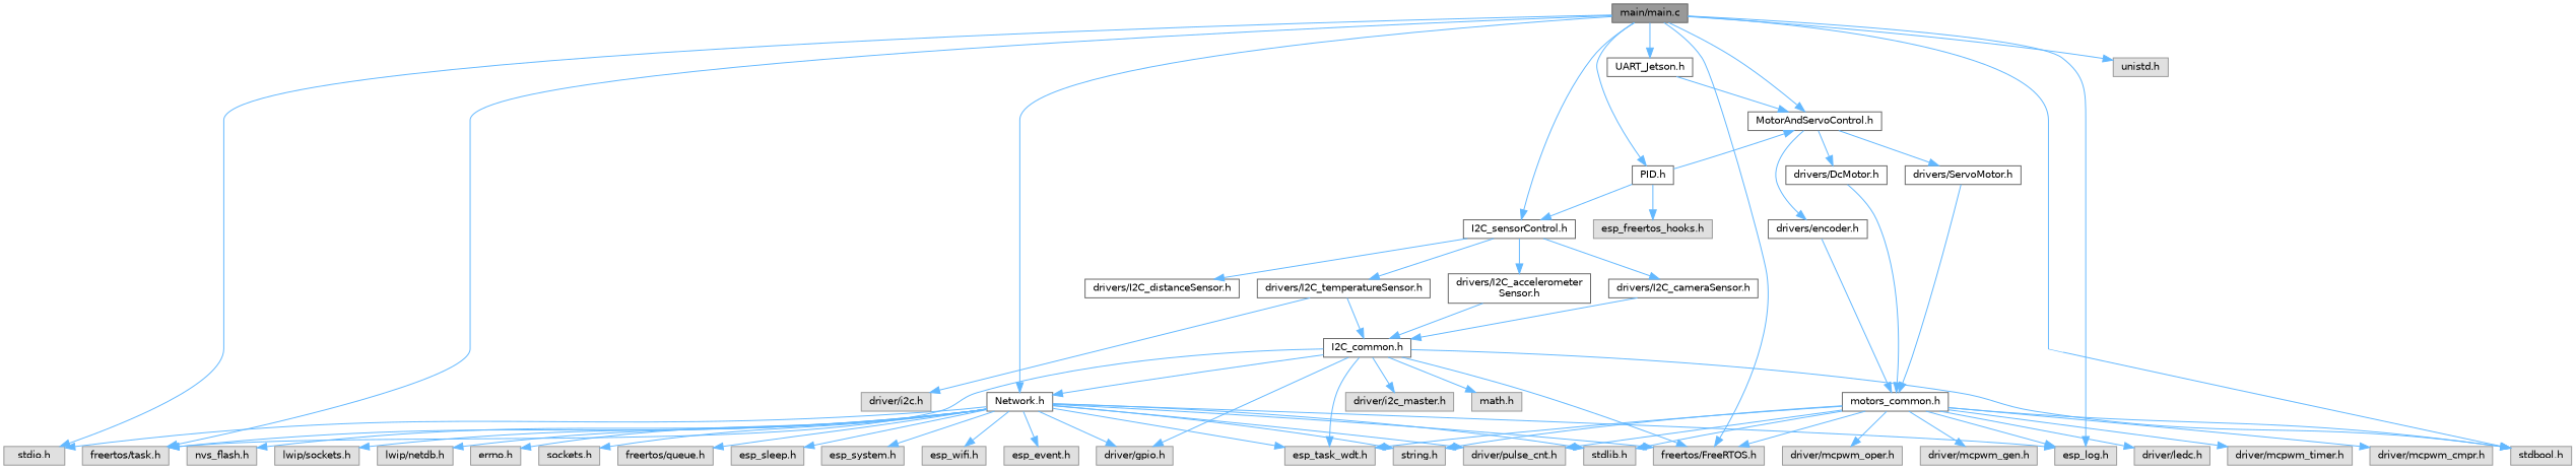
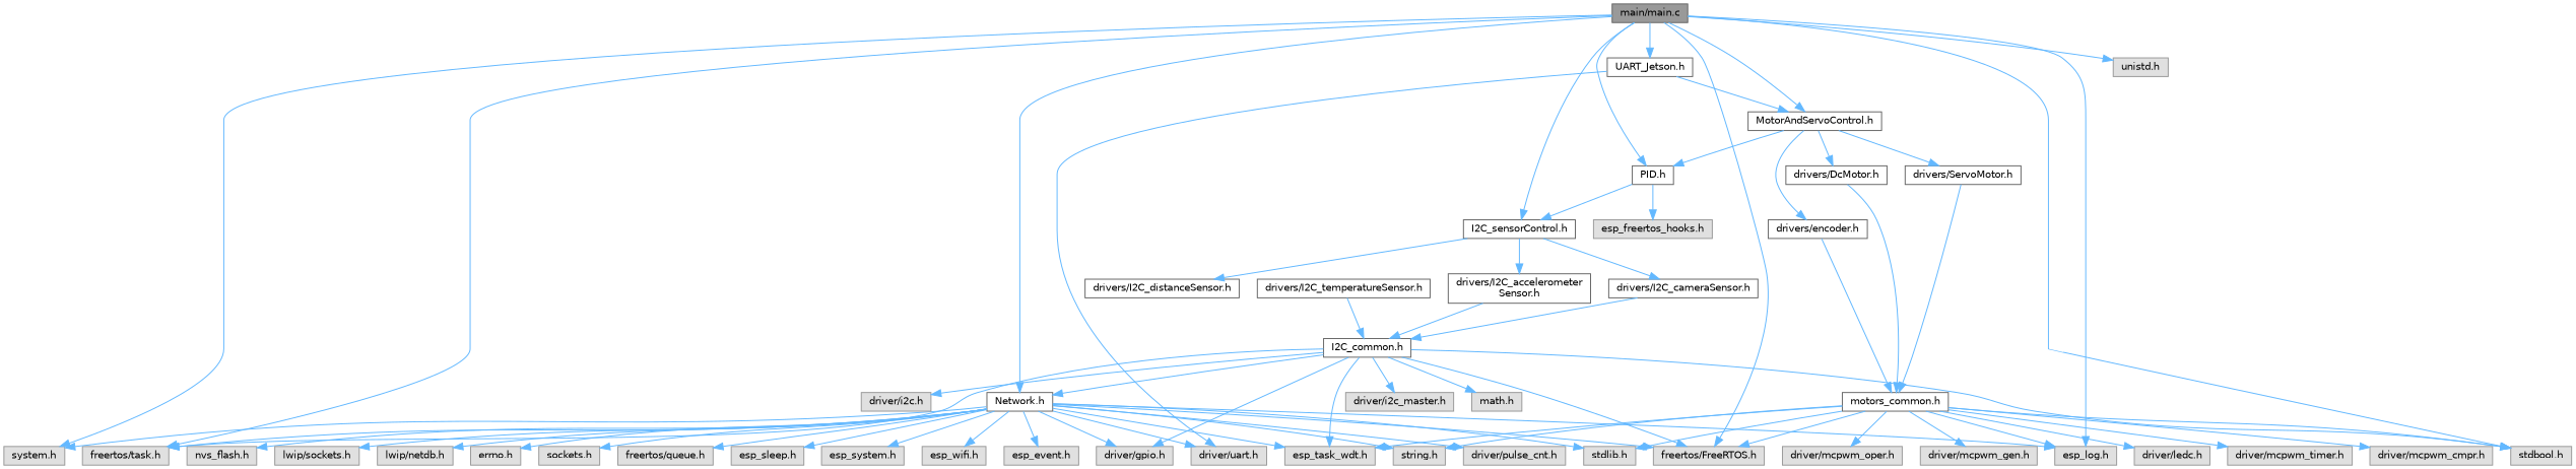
  digraph {
    node [color=grey60 fillcolor="#E0E0E0" fontname=Helvetica fontsize=10 shape=box style=filled]
    edge [color=steelblue1 fontname=Helvetica fontsize=10 labelfontname=Helvetica labelfontsize=10 style=solid]
    n1 [color=gray40 fillcolor=grey60 fontcolor=black height=0.2 label="main/main.c" width=0.4]
-   n2 [height=0.2 label="stdio.h" width=0.4]
+   n2 [height=0.2 label="system.h" width=0.4]
    n3 [height=0.2 label="stdbool.h" width=0.4]
    n4 [height=0.2 label="unistd.h" width=0.4]
    n5 [height=0.2 label="freertos/FreeRTOS.h" width=0.4]
    n6 [height=0.2 label="freertos/task.h" width=0.4]
    n7 [height=0.2 label="esp_log.h" width=0.4]
    n8 [color=grey40 fillcolor=white height=0.2 label="MotorAndServoControl.h" width=0.4]
    n9 [color=grey40 fillcolor=white height=0.2 label="PID.h" width=0.4]
    n10 [color=grey40 fillcolor=white height=0.2 label="I2C_sensorControl.h" width=0.4]
    n11 [color=grey40 fillcolor=white height=0.2 label="Network.h" width=0.4]
    n12 [color=grey40 fillcolor=white height=0.2 label="UART_Jetson.h" width=0.4]
    n13 [color=grey40 fillcolor=white height=0.2 label="drivers/DcMotor.h" width=0.4]
    n14 [color=grey40 fillcolor=white height=0.2 label="drivers/ServoMotor.h" width=0.4]
    n15 [color=grey40 fillcolor=white height=0.2 label="drivers/encoder.h" width=0.4]
    n16 [height=0.2 label="esp_freertos_hooks.h" width=0.4]
    n17 [color=grey40 fillcolor=white height=0.2 label="drivers/I2C_accelerometer\lSensor.h" width=0.4]
    n18 [color=grey40 fillcolor=white height=0.2 label="drivers/I2C_cameraSensor.h" width=0.4]
    n19 [color=grey40 fillcolor=white height=0.2 label="drivers/I2C_distanceSensor.h" width=0.4]
    n20 [color=grey40 fillcolor=white height=0.2 label="drivers/I2C_temperatureSensor.h" width=0.4]
    n21 [height=0.2 label="esp_task_wdt.h" width=0.4]
    n22 [height=0.2 label="driver/pulse_cnt.h" width=0.4]
    n23 [height=0.2 label="stdlib.h" width=0.4]
    n24 [height=0.2 label="string.h" width=0.4]
    n25 [height=0.2 label="driver/gpio.h" width=0.4]
+   n26 [height=0.2 label="driver/uart.h" width=0.4]
    n27 [height=0.2 label="sockets.h" width=0.4]
    n28 [height=0.2 label="freertos/queue.h" width=0.4]
    n29 [height=0.2 label="esp_sleep.h" width=0.4]
    n30 [height=0.2 label="esp_system.h" width=0.4]
    n31 [height=0.2 label="esp_wifi.h" width=0.4]
    n32 [height=0.2 label="esp_event.h" width=0.4]
    n33 [height=0.2 label="nvs_flash.h" width=0.4]
    n34 [height=0.2 label="lwip/sockets.h" width=0.4]
    n35 [height=0.2 label="lwip/netdb.h" width=0.4]
    n36 [height=0.2 label="errno.h" width=0.4]
    n37 [color=grey40 fillcolor=white height=0.2 label="motors_common.h" width=0.4]
    n38 [height=0.2 label="driver/ledc.h" width=0.4]
    n39 [height=0.2 label="driver/mcpwm_timer.h" width=0.4]
    n40 [height=0.2 label="driver/mcpwm_cmpr.h" width=0.4]
    n41 [height=0.2 label="driver/mcpwm_oper.h" width=0.4]
    n42 [height=0.2 label="driver/mcpwm_gen.h" width=0.4]
    n43 [color=grey40 fillcolor=white height=0.2 label="I2C_common.h" width=0.4]
    n44 [height=0.2 label="driver/i2c_master.h" width=0.4]
    n45 [height=0.2 label="driver/i2c.h" width=0.4]
    n46 [height=0.2 label="math.h" width=0.4]
    n1 -> n2
    n1 -> n3
    n1 -> n4
    n1 -> n5
    n1 -> n6
    n1 -> n7
    n1 -> n8
    n1 -> n9
    n1 -> n10
    n1 -> n11
    n1 -> n12
    n8 -> n13
    n8 -> n14
    n8 -> n15
-   n9 -> n8
+   n8 -> n9
    n9 -> n10
    n9 -> n16
    n10 -> n17
    n10 -> n18
    n10 -> n19
-   n10 -> n20
    n11 -> n2
    n11 -> n5
    n11 -> n6
    n11 -> n7
    n11 -> n21
    n11 -> n22
    n11 -> n23
    n11 -> n24
    n11 -> n25
+   n11 -> n26
    n11 -> n27
    n11 -> n28
    n11 -> n29
    n11 -> n30
    n11 -> n31
    n11 -> n32
    n11 -> n33
    n11 -> n34
    n11 -> n35
    n11 -> n36
    n12 -> n8
+   n12 -> n26
    n13 -> n37
    n14 -> n37
    n15 -> n37
    n17 -> n43
    n18 -> n43
    n20 -> n43
    n37 -> n3
    n37 -> n5
    n37 -> n7
    n37 -> n21
-   n37 -> n22
    n37 -> n23
    n37 -> n24
    n37 -> n38
    n37 -> n39
    n37 -> n40
    n37 -> n41
    n37 -> n42
    n43 -> n3
    n43 -> n5
    n43 -> n6
    n43 -> n11
    n43 -> n21
    n43 -> n25
    n43 -> n44
-   n20 -> n45
+   n43 -> n45
    n43 -> n46
  }
